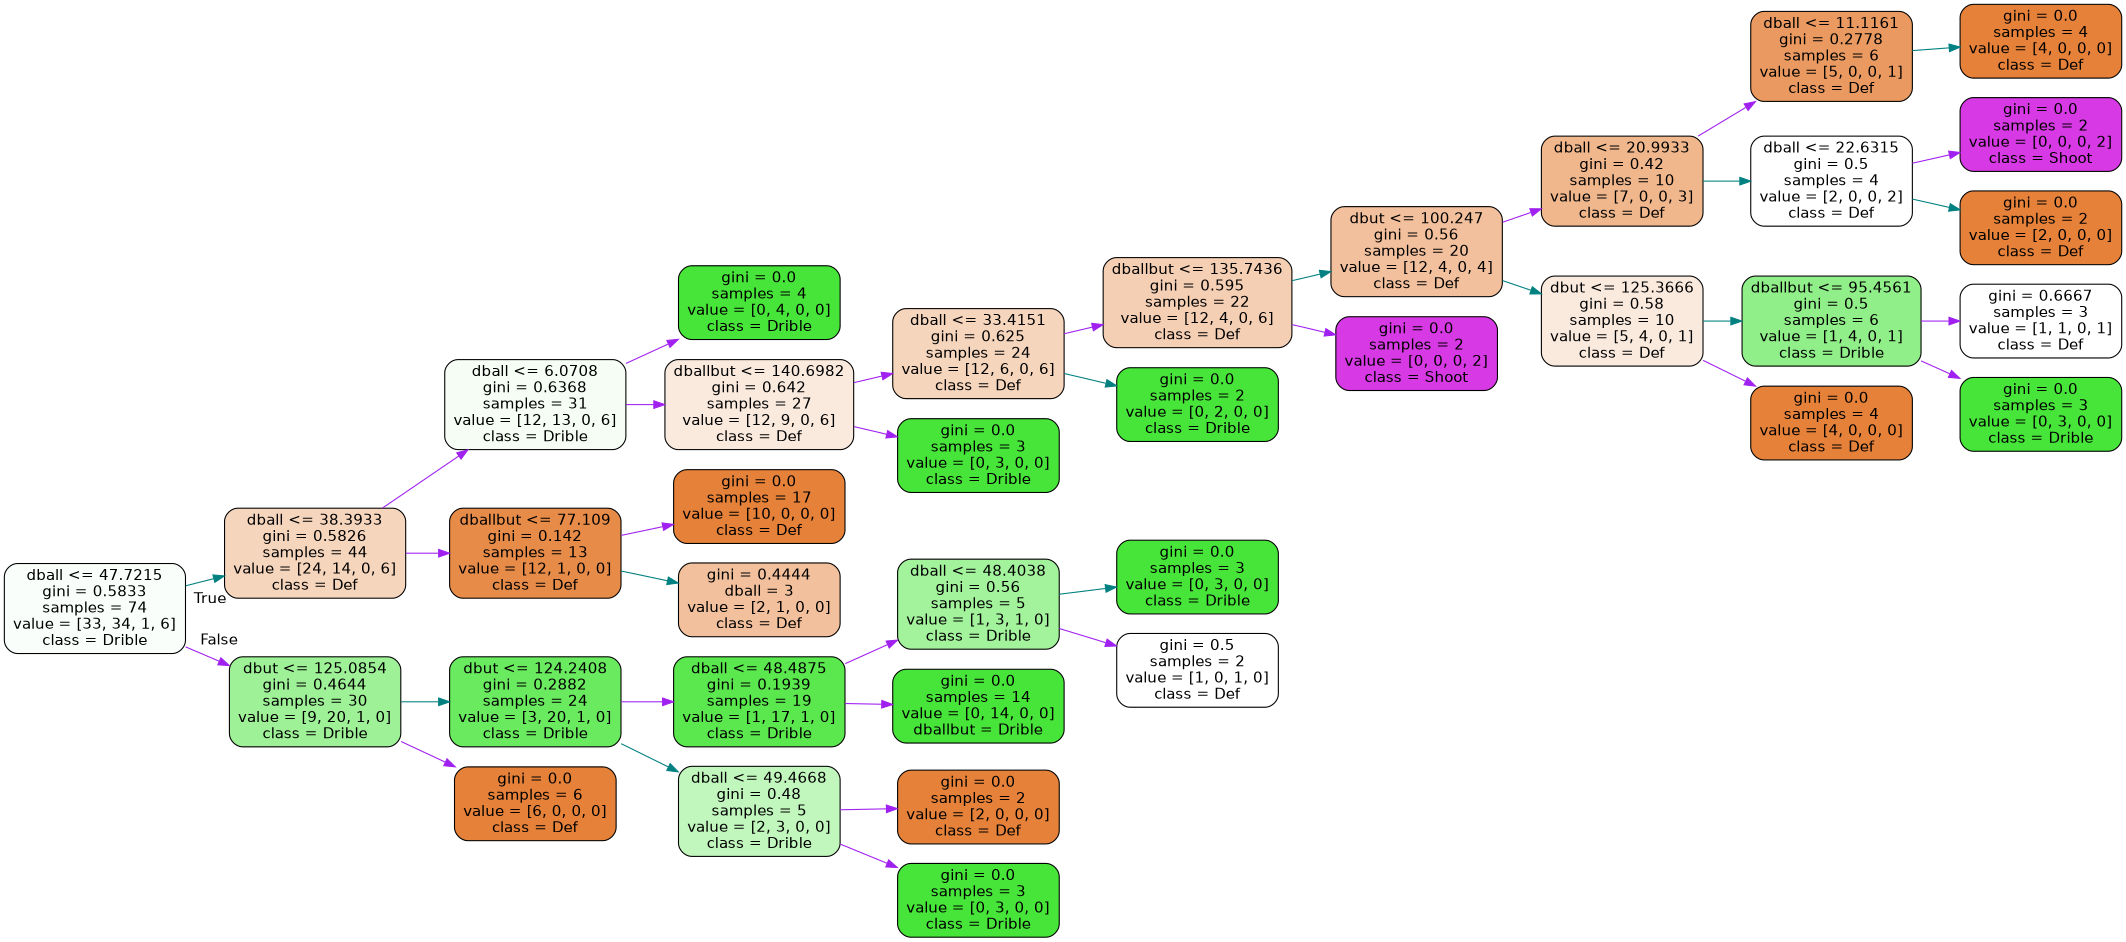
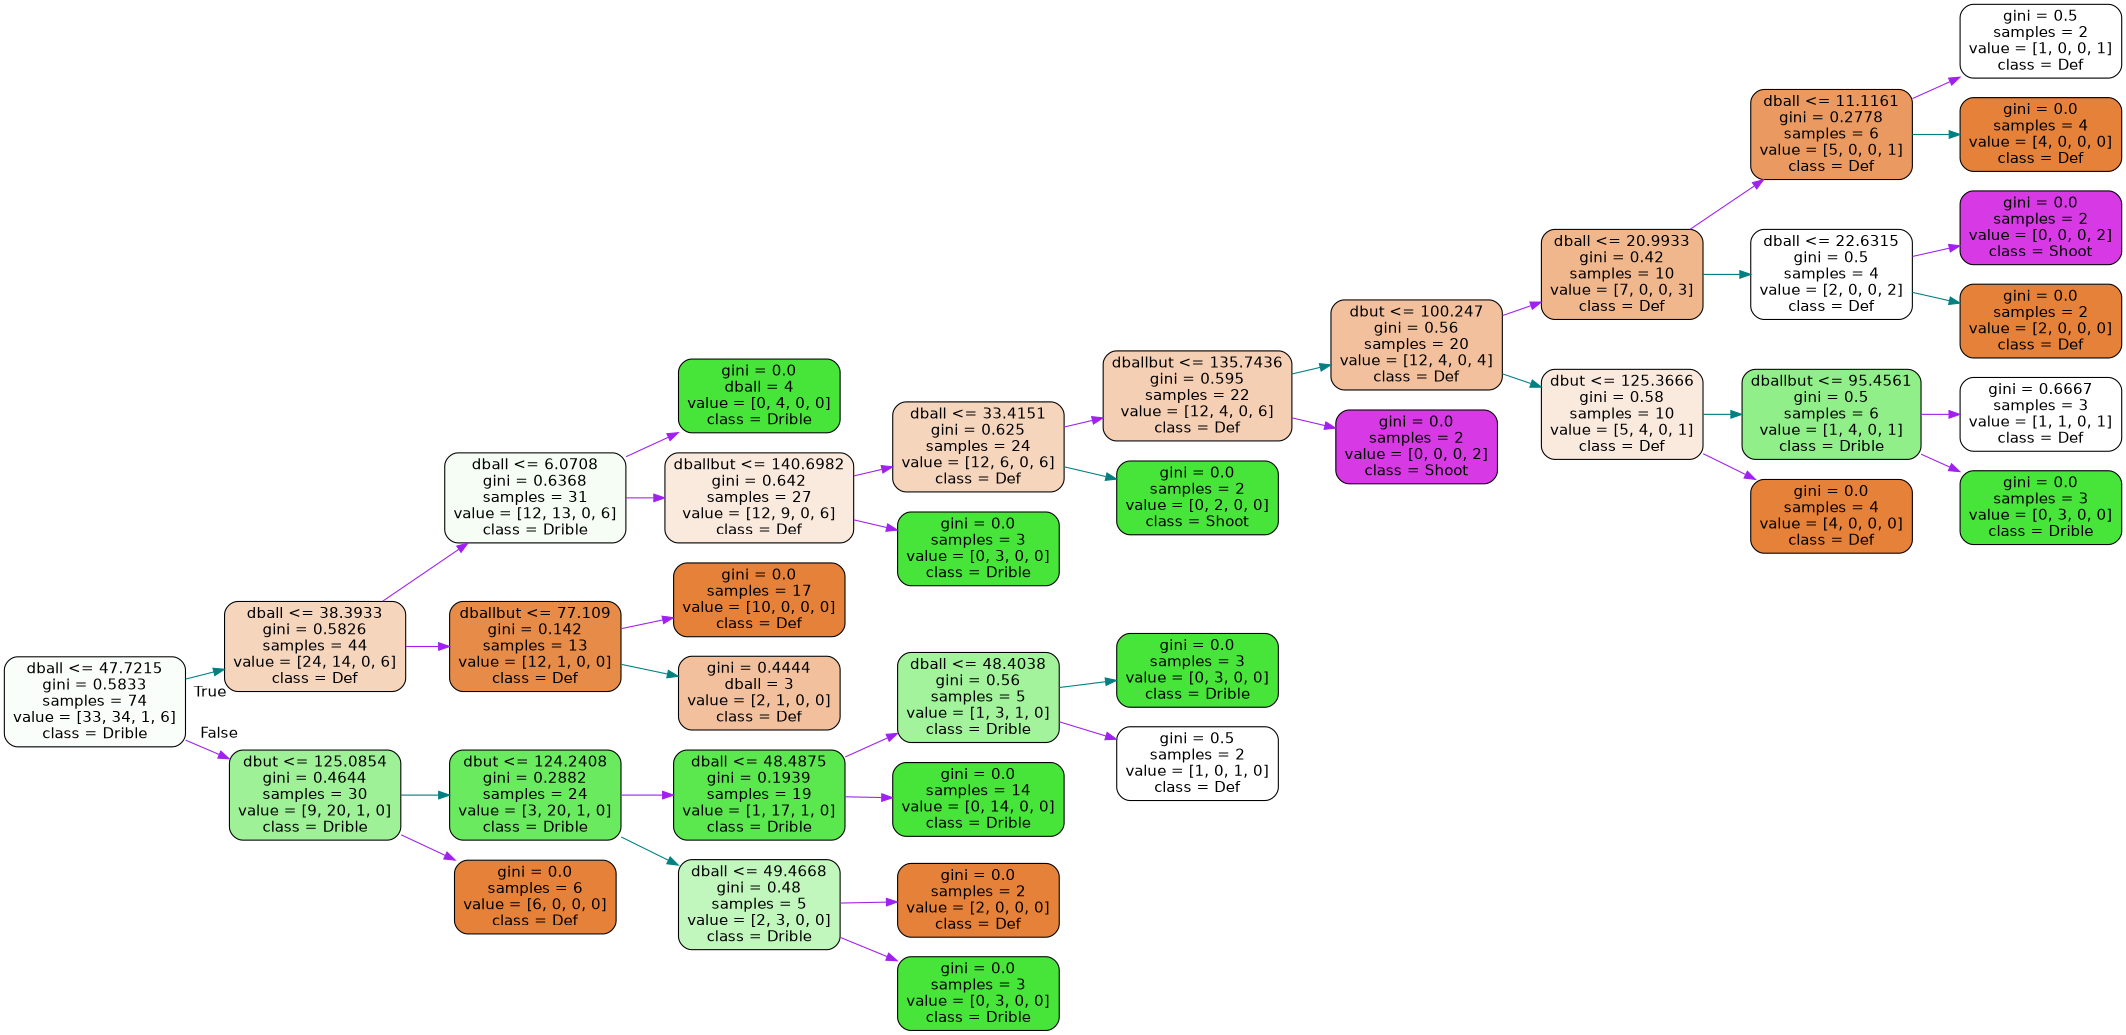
  digraph {
    rankdir=LR
    node [color=black fillcolor="#47e539ff" fontname=helvetica shape=box style="filled, rounded"]
    edge [color=purple fontname=helvetica]
    n1 [fillcolor="#47e53906" label="dball <= 47.7215\ngini = 0.5833\nsamples = 74\nvalue = [33, 34, 1, 6]\nclass = Drible"]
    n2 [fillcolor="#e5813955" label="dball <= 38.3933\ngini = 0.5826\nsamples = 44\nvalue = [24, 14, 0, 6]\nclass = Def"]
    n3 [fillcolor="#47e53986" label="dbut <= 125.0854\ngini = 0.4644\nsamples = 30\nvalue = [9, 20, 1, 0]\nclass = Drible"]
    n4 [fillcolor="#47e5390d" label="dball <= 6.0708\ngini = 0.6368\nsamples = 31\nvalue = [12, 13, 0, 6]\nclass = Drible"]
    n5 [fillcolor="#e58139ea" label="dballbut <= 77.109\ngini = 0.142\nsamples = 13\nvalue = [12, 1, 0, 0]\nclass = Def"]
    n6 [fillcolor="#47e539ce" label="dbut <= 124.2408\ngini = 0.2882\nsamples = 24\nvalue = [3, 20, 1, 0]\nclass = Drible"]
    n7 [fillcolor="#e58139ff" label="gini = 0.0\nsamples = 6\nvalue = [6, 0, 0, 0]\nclass = Def"]
-   n8 [label="gini = 0.0\nsamples = 4\nvalue = [0, 4, 0, 0]\nclass = Drible"]
+   n8 [label="gini = 0.0\ndball = 4\nvalue = [0, 4, 0, 0]\nclass = Drible"]
    n9 [fillcolor="#e581392a" label="dballbut <= 140.6982\ngini = 0.642\nsamples = 27\nvalue = [12, 9, 0, 6]\nclass = Def"]
    n10 [fillcolor="#e58139ff" label="gini = 0.0\nsamples = 17\nvalue = [10, 0, 0, 0]\nclass = Def"]
    n11 [fillcolor="#e581397f" label="gini = 0.4444\ndball = 3\nvalue = [2, 1, 0, 0]\nclass = Def"]
    n12 [fillcolor="#e5813955" label="dball <= 33.4151\ngini = 0.625\nsamples = 24\nvalue = [12, 6, 0, 6]\nclass = Def"]
    n13 [label="gini = 0.0\nsamples = 3\nvalue = [0, 3, 0, 0]\nclass = Drible"]
    n14 [fillcolor="#e5813960" label="dballbut <= 135.7436\ngini = 0.595\nsamples = 22\nvalue = [12, 4, 0, 6]\nclass = Def"]
-   n15 [label="gini = 0.0\nsamples = 2\nvalue = [0, 2, 0, 0]\nclass = Drible"]
+   n15 [label="gini = 0.0\nsamples = 2\nvalue = [0, 2, 0, 0]\nclass = Shoot"]
    n16 [fillcolor="#e581397f" label="dbut <= 100.247\ngini = 0.56\nsamples = 20\nvalue = [12, 4, 0, 4]\nclass = Def"]
    n17 [fillcolor="#d739e5ff" label="gini = 0.0\nsamples = 2\nvalue = [0, 0, 0, 2]\nclass = Shoot"]
    n18 [fillcolor="#e5813992" label="dball <= 20.9933\ngini = 0.42\nsamples = 10\nvalue = [7, 0, 0, 3]\nclass = Def"]
    n19 [fillcolor="#e581392a" label="dbut <= 125.3666\ngini = 0.58\nsamples = 10\nvalue = [5, 4, 0, 1]\nclass = Def"]
    n20 [fillcolor="#e58139cc" label="dball <= 11.1161\ngini = 0.2778\nsamples = 6\nvalue = [5, 0, 0, 1]\nclass = Def"]
    n21 [fillcolor="#e5813900" label="dball <= 22.6315\ngini = 0.5\nsamples = 4\nvalue = [2, 0, 0, 2]\nclass = Def"]
    n22 [fillcolor="#47e53999" label="dballbut <= 95.4561\ngini = 0.5\nsamples = 6\nvalue = [1, 4, 0, 1]\nclass = Drible"]
    n23 [fillcolor="#e58139ff" label="gini = 0.0\nsamples = 4\nvalue = [4, 0, 0, 0]\nclass = Def"]
+   n24 [fillcolor="#e5813900" label="gini = 0.5\nsamples = 2\nvalue = [1, 0, 0, 1]\nclass = Def"]
    n25 [fillcolor="#e58139ff" label="gini = 0.0\nsamples = 4\nvalue = [4, 0, 0, 0]\nclass = Def"]
    n26 [fillcolor="#d739e5ff" label="gini = 0.0\nsamples = 2\nvalue = [0, 0, 0, 2]\nclass = Shoot"]
    n27 [fillcolor="#e58139ff" label="gini = 0.0\nsamples = 2\nvalue = [2, 0, 0, 0]\nclass = Def"]
    n28 [fillcolor="#e5813900" label="gini = 0.6667\nsamples = 3\nvalue = [1, 1, 0, 1]\nclass = Def"]
    n29 [label="gini = 0.0\nsamples = 3\nvalue = [0, 3, 0, 0]\nclass = Drible"]
    n30 [fillcolor="#47e539e3" label="dball <= 48.4875\ngini = 0.1939\nsamples = 19\nvalue = [1, 17, 1, 0]\nclass = Drible"]
    n31 [fillcolor="#47e53955" label="dball <= 49.4668\ngini = 0.48\nsamples = 5\nvalue = [2, 3, 0, 0]\nclass = Drible"]
    n32 [fillcolor="#47e5397f" label="dball <= 48.4038\ngini = 0.56\nsamples = 5\nvalue = [1, 3, 1, 0]\nclass = Drible"]
-   n33 [label="gini = 0.0\nsamples = 14\nvalue = [0, 14, 0, 0]\ndballbut = Drible"]
+   n33 [label="gini = 0.0\nsamples = 14\nvalue = [0, 14, 0, 0]\nclass = Drible"]
    n34 [fillcolor="#e58139ff" label="gini = 0.0\nsamples = 2\nvalue = [2, 0, 0, 0]\nclass = Def"]
    n35 [label="gini = 0.0\nsamples = 3\nvalue = [0, 3, 0, 0]\nclass = Drible"]
    n36 [label="gini = 0.0\nsamples = 3\nvalue = [0, 3, 0, 0]\nclass = Drible"]
    n37 [fillcolor="#e5813900" label="gini = 0.5\nsamples = 2\nvalue = [1, 0, 1, 0]\nclass = Def"]
    n1 -> n2 [color=teal headlabel=True labelangle=45 labeldistance=2.5]
    n1 -> n3 [headlabel=False labelangle=-45 labeldistance=2.5]
    n2 -> n4
    n2 -> n5
    n3 -> n6 [color=teal]
    n3 -> n7
    n4 -> n8
    n4 -> n9
    n5 -> n10
    n5 -> n11 [color=teal]
    n6 -> n30
    n6 -> n31 [color=teal]
    n9 -> n12
    n9 -> n13
    n12 -> n14
    n12 -> n15 [color=teal]
    n14 -> n16 [color=teal]
    n14 -> n17
    n16 -> n18
    n16 -> n19 [color=teal]
    n18 -> n20
    n18 -> n21 [color=teal]
    n19 -> n22 [color=teal]
    n19 -> n23
+   n20 -> n24
    n20 -> n25 [color=teal]
    n21 -> n26
    n21 -> n27 [color=teal]
    n22 -> n28
    n22 -> n29
    n30 -> n32
    n30 -> n33
    n31 -> n34
    n31 -> n35
    n32 -> n36 [color=teal]
    n32 -> n37
  }
